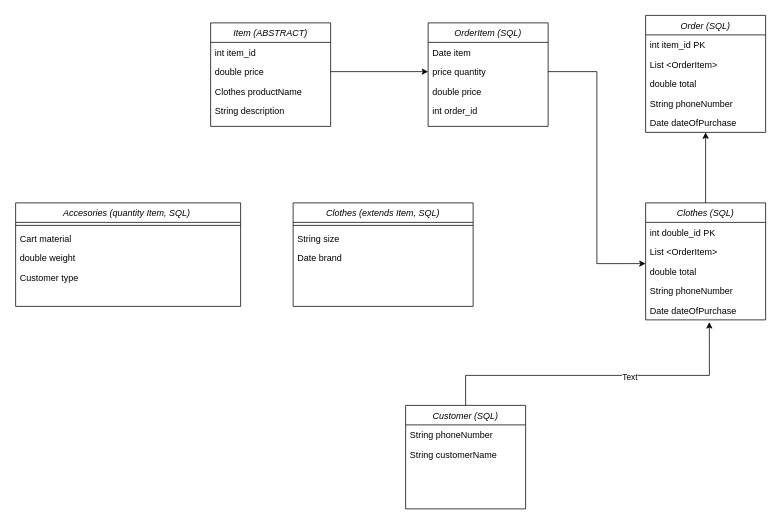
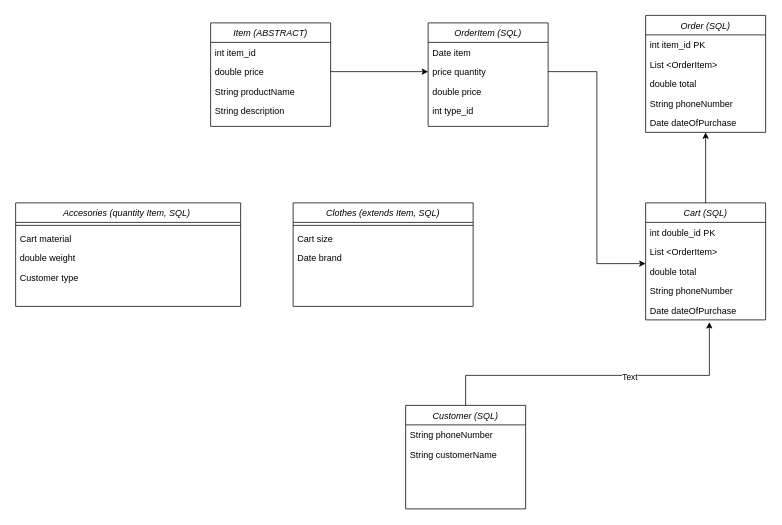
  <mxCell id="0" />
  <mxCell id="1" parent="0" />
  <mxCell id="2" value="Item (ABSTRACT)" style="swimlane;fontStyle=2;align=center;verticalAlign=top;childLayout=stackLayout;horizontal=1;startSize=26;horizontalStack=0;resizeParent=1;resizeLast=0;collapsible=1;marginBottom=0;rounded=0;shadow=0;strokeWidth=1;" parent="1" vertex="1"><mxGeometry x="280" y="30" width="160" height="138" as="geometry"><mxRectangle x="230" y="140" width="160" height="26" as="alternateBounds" /></mxGeometry></mxCell>
  <mxCell id="3" value="int item_id" style="text;align=left;verticalAlign=top;spacingLeft=4;spacingRight=4;overflow=hidden;rotatable=0;points=[[0,0.5],[1,0.5]];portConstraint=eastwest;" parent="2" vertex="1"><mxGeometry y="26" width="160" height="26" as="geometry" /></mxCell>
  <mxCell id="4" value="double price" style="text;align=left;verticalAlign=top;spacingLeft=4;spacingRight=4;overflow=hidden;rotatable=0;points=[[0,0.5],[1,0.5]];portConstraint=eastwest;rounded=0;shadow=0;html=0;" parent="2" vertex="1"><mxGeometry y="52" width="160" height="26" as="geometry" /></mxCell>
- <mxCell id="5" value="Clothes productName" style="text;align=left;verticalAlign=top;spacingLeft=4;spacingRight=4;overflow=hidden;rotatable=0;points=[[0,0.5],[1,0.5]];portConstraint=eastwest;rounded=0;shadow=0;html=0;" parent="2" vertex="1"><mxGeometry y="78" width="160" height="26" as="geometry" /></mxCell>
+ <mxCell id="5" value="String productName" style="text;align=left;verticalAlign=top;spacingLeft=4;spacingRight=4;overflow=hidden;rotatable=0;points=[[0,0.5],[1,0.5]];portConstraint=eastwest;rounded=0;shadow=0;html=0;" parent="2" vertex="1"><mxGeometry y="78" width="160" height="26" as="geometry" /></mxCell>
  <mxCell id="6" value="String description" style="text;align=left;verticalAlign=top;spacingLeft=4;spacingRight=4;overflow=hidden;rotatable=0;points=[[0,0.5],[1,0.5]];portConstraint=eastwest;rounded=0;shadow=0;html=0;" parent="2" vertex="1"><mxGeometry y="104" width="160" height="26" as="geometry" /></mxCell>
  <mxCell id="7" value="Clothes (extends Item, SQL)" style="swimlane;fontStyle=2;align=center;verticalAlign=top;childLayout=stackLayout;horizontal=1;startSize=26;horizontalStack=0;resizeParent=1;resizeLast=0;collapsible=1;marginBottom=0;rounded=0;shadow=0;strokeWidth=1;" parent="1" vertex="1"><mxGeometry x="390" y="270" width="240" height="138" as="geometry"><mxRectangle x="230" y="140" width="160" height="26" as="alternateBounds" /></mxGeometry></mxCell>
  <mxCell id="8" value="" style="line;html=1;strokeWidth=1;align=left;verticalAlign=middle;spacingTop=-1;spacingLeft=3;spacingRight=3;rotatable=0;labelPosition=right;points=[];portConstraint=eastwest;" parent="7" vertex="1"><mxGeometry y="26" width="240" height="8" as="geometry" /></mxCell>
- <mxCell id="9" value="String size" style="text;align=left;verticalAlign=top;spacingLeft=4;spacingRight=4;overflow=hidden;rotatable=0;points=[[0,0.5],[1,0.5]];portConstraint=eastwest;rounded=0;shadow=0;html=0;" parent="7" vertex="1"><mxGeometry y="34" width="240" height="26" as="geometry" /></mxCell>
+ <mxCell id="9" value="Cart size" style="text;align=left;verticalAlign=top;spacingLeft=4;spacingRight=4;overflow=hidden;rotatable=0;points=[[0,0.5],[1,0.5]];portConstraint=eastwest;rounded=0;shadow=0;html=0;" parent="7" vertex="1"><mxGeometry y="34" width="240" height="26" as="geometry" /></mxCell>
  <mxCell id="10" value="Date brand" style="text;align=left;verticalAlign=top;spacingLeft=4;spacingRight=4;overflow=hidden;rotatable=0;points=[[0,0.5],[1,0.5]];portConstraint=eastwest;rounded=0;shadow=0;html=0;" parent="7" vertex="1"><mxGeometry y="60" width="240" height="26" as="geometry" /></mxCell>
  <mxCell id="11" value="Accesories (quantity Item, SQL) " style="swimlane;fontStyle=2;align=center;verticalAlign=top;childLayout=stackLayout;horizontal=1;startSize=26;horizontalStack=0;resizeParent=1;resizeLast=0;collapsible=1;marginBottom=0;rounded=0;shadow=0;strokeWidth=1;" parent="1" vertex="1"><mxGeometry x="20" y="270" width="300" height="138" as="geometry"><mxRectangle x="230" y="140" width="160" height="26" as="alternateBounds" /></mxGeometry></mxCell>
  <mxCell id="12" value="" style="line;html=1;strokeWidth=1;align=left;verticalAlign=middle;spacingTop=-1;spacingLeft=3;spacingRight=3;rotatable=0;labelPosition=right;points=[];portConstraint=eastwest;" parent="11" vertex="1"><mxGeometry y="26" width="300" height="8" as="geometry" /></mxCell>
  <mxCell id="13" value="Cart material" style="text;align=left;verticalAlign=top;spacingLeft=4;spacingRight=4;overflow=hidden;rotatable=0;points=[[0,0.5],[1,0.5]];portConstraint=eastwest;rounded=0;shadow=0;html=0;" parent="11" vertex="1"><mxGeometry y="34" width="300" height="26" as="geometry" /></mxCell>
  <mxCell id="14" value="double weight" style="text;align=left;verticalAlign=top;spacingLeft=4;spacingRight=4;overflow=hidden;rotatable=0;points=[[0,0.5],[1,0.5]];portConstraint=eastwest;rounded=0;shadow=0;html=0;" parent="11" vertex="1"><mxGeometry y="60" width="300" height="26" as="geometry" /></mxCell>
  <mxCell id="15" value="Customer type" style="text;align=left;verticalAlign=top;spacingLeft=4;spacingRight=4;overflow=hidden;rotatable=0;points=[[0,0.5],[1,0.5]];portConstraint=eastwest;rounded=0;shadow=0;html=0;" parent="11" vertex="1"><mxGeometry y="86" width="300" height="32" as="geometry" /></mxCell>
  <mxCell id="16" value="Order (SQL)" style="swimlane;fontStyle=2;align=center;verticalAlign=top;childLayout=stackLayout;horizontal=1;startSize=26;horizontalStack=0;resizeParent=1;resizeLast=0;collapsible=1;marginBottom=0;rounded=0;shadow=0;strokeWidth=1;" parent="1" vertex="1"><mxGeometry x="860" y="20" width="160" height="156" as="geometry"><mxRectangle x="230" y="140" width="160" height="26" as="alternateBounds" /></mxGeometry></mxCell>
  <mxCell id="17" value="int item_id PK" style="text;align=left;verticalAlign=top;spacingLeft=4;spacingRight=4;overflow=hidden;rotatable=0;points=[[0,0.5],[1,0.5]];portConstraint=eastwest;" parent="16" vertex="1"><mxGeometry y="26" width="160" height="26" as="geometry" /></mxCell>
  <mxCell id="18" value="List &lt;OrderItem&gt;" style="text;align=left;verticalAlign=top;spacingLeft=4;spacingRight=4;overflow=hidden;rotatable=0;points=[[0,0.5],[1,0.5]];portConstraint=eastwest;rounded=0;shadow=0;html=0;" parent="16" vertex="1"><mxGeometry y="52" width="160" height="26" as="geometry" /></mxCell>
  <mxCell id="19" value="double total" style="text;align=left;verticalAlign=top;spacingLeft=4;spacingRight=4;overflow=hidden;rotatable=0;points=[[0,0.5],[1,0.5]];portConstraint=eastwest;rounded=0;shadow=0;html=0;" parent="16" vertex="1"><mxGeometry y="78" width="160" height="26" as="geometry" /></mxCell>
  <mxCell id="20" value="String phoneNumber" style="text;align=left;verticalAlign=top;spacingLeft=4;spacingRight=4;overflow=hidden;rotatable=0;points=[[0,0.5],[1,0.5]];portConstraint=eastwest;rounded=0;shadow=0;html=0;" parent="16" vertex="1"><mxGeometry y="104" width="160" height="26" as="geometry" /></mxCell>
  <mxCell id="21" value="Date dateOfPurchase" style="text;align=left;verticalAlign=top;spacingLeft=4;spacingRight=4;overflow=hidden;rotatable=0;points=[[0,0.5],[1,0.5]];portConstraint=eastwest;rounded=0;shadow=0;html=0;" parent="16" vertex="1"><mxGeometry y="130" width="160" height="26" as="geometry" /></mxCell>
  <mxCell id="22" style="edgeStyle=none;html=1;exitX=0.5;exitY=0;exitDx=0;exitDy=0;" edge="1" parent="1" source="23" target="21"><mxGeometry relative="1" as="geometry" /></mxCell>
- <mxCell id="23" value="Clothes (SQL)" style="swimlane;fontStyle=2;align=center;verticalAlign=top;childLayout=stackLayout;horizontal=1;startSize=26;horizontalStack=0;resizeParent=1;resizeLast=0;collapsible=1;marginBottom=0;rounded=0;shadow=0;strokeWidth=1;" parent="1" vertex="1"><mxGeometry x="860" y="270" width="160" height="156" as="geometry"><mxRectangle x="230" y="140" width="160" height="26" as="alternateBounds" /></mxGeometry></mxCell>
+ <mxCell id="23" value="Cart (SQL)" style="swimlane;fontStyle=2;align=center;verticalAlign=top;childLayout=stackLayout;horizontal=1;startSize=26;horizontalStack=0;resizeParent=1;resizeLast=0;collapsible=1;marginBottom=0;rounded=0;shadow=0;strokeWidth=1;" parent="1" vertex="1"><mxGeometry x="860" y="270" width="160" height="156" as="geometry"><mxRectangle x="230" y="140" width="160" height="26" as="alternateBounds" /></mxGeometry></mxCell>
  <mxCell id="24" value="int double_id PK" style="text;align=left;verticalAlign=top;spacingLeft=4;spacingRight=4;overflow=hidden;rotatable=0;points=[[0,0.5],[1,0.5]];portConstraint=eastwest;rounded=0;shadow=0;html=0;" parent="23" vertex="1"><mxGeometry y="26" width="160" height="26" as="geometry" /></mxCell>
  <mxCell id="25" value="List &lt;OrderItem&gt;" style="text;align=left;verticalAlign=top;spacingLeft=4;spacingRight=4;overflow=hidden;rotatable=0;points=[[0,0.5],[1,0.5]];portConstraint=eastwest;" parent="23" vertex="1"><mxGeometry y="52" width="160" height="26" as="geometry" /></mxCell>
  <mxCell id="26" value="double total" style="text;align=left;verticalAlign=top;spacingLeft=4;spacingRight=4;overflow=hidden;rotatable=0;points=[[0,0.5],[1,0.5]];portConstraint=eastwest;rounded=0;shadow=0;html=0;" parent="23" vertex="1"><mxGeometry y="78" width="160" height="26" as="geometry" /></mxCell>
  <mxCell id="27" value="String phoneNumber" style="text;align=left;verticalAlign=top;spacingLeft=4;spacingRight=4;overflow=hidden;rotatable=0;points=[[0,0.5],[1,0.5]];portConstraint=eastwest;rounded=0;shadow=0;html=0;" parent="23" vertex="1"><mxGeometry y="104" width="160" height="26" as="geometry" /></mxCell>
  <mxCell id="28" value="Date dateOfPurchase" style="text;align=left;verticalAlign=top;spacingLeft=4;spacingRight=4;overflow=hidden;rotatable=0;points=[[0,0.5],[1,0.5]];portConstraint=eastwest;rounded=0;shadow=0;html=0;" parent="23" vertex="1"><mxGeometry y="130" width="160" height="26" as="geometry" /></mxCell>
  <mxCell id="29" value="Customer (SQL)" style="swimlane;fontStyle=2;align=center;verticalAlign=top;childLayout=stackLayout;horizontal=1;startSize=26;horizontalStack=0;resizeParent=1;resizeLast=0;collapsible=1;marginBottom=0;rounded=0;shadow=0;strokeWidth=1;" parent="1" vertex="1"><mxGeometry x="540" y="540" width="160" height="138" as="geometry"><mxRectangle x="230" y="140" width="160" height="26" as="alternateBounds" /></mxGeometry></mxCell>
  <mxCell id="30" value="String phoneNumber" style="text;align=left;verticalAlign=top;spacingLeft=4;spacingRight=4;overflow=hidden;rotatable=0;points=[[0,0.5],[1,0.5]];portConstraint=eastwest;rounded=0;shadow=0;html=0;" parent="29" vertex="1"><mxGeometry y="26" width="160" height="26" as="geometry" /></mxCell>
  <mxCell id="31" value="String customerName" style="text;align=left;verticalAlign=top;spacingLeft=4;spacingRight=4;overflow=hidden;rotatable=0;points=[[0,0.5],[1,0.5]];portConstraint=eastwest;rounded=0;shadow=0;html=0;" parent="29" vertex="1"><mxGeometry y="52" width="160" height="26" as="geometry" /></mxCell>
  <mxCell id="32" value="OrderItem (SQL)&#10;" style="swimlane;fontStyle=2;align=center;verticalAlign=top;childLayout=stackLayout;horizontal=1;startSize=26;horizontalStack=0;resizeParent=1;resizeLast=0;collapsible=1;marginBottom=0;rounded=0;shadow=0;strokeWidth=1;" parent="1" vertex="1"><mxGeometry x="570" y="30" width="160" height="138" as="geometry"><mxRectangle x="230" y="140" width="160" height="26" as="alternateBounds" /></mxGeometry></mxCell>
  <mxCell id="33" value="Date item" style="text;align=left;verticalAlign=top;spacingLeft=4;spacingRight=4;overflow=hidden;rotatable=0;points=[[0,0.5],[1,0.5]];portConstraint=eastwest;" parent="32" vertex="1"><mxGeometry y="26" width="160" height="26" as="geometry" /></mxCell>
  <mxCell id="34" value="price quantity" style="text;align=left;verticalAlign=top;spacingLeft=4;spacingRight=4;overflow=hidden;rotatable=0;points=[[0,0.5],[1,0.5]];portConstraint=eastwest;rounded=0;shadow=0;html=0;" parent="32" vertex="1"><mxGeometry y="52" width="160" height="26" as="geometry" /></mxCell>
  <mxCell id="35" value="double price" style="text;align=left;verticalAlign=top;spacingLeft=4;spacingRight=4;overflow=hidden;rotatable=0;points=[[0,0.5],[1,0.5]];portConstraint=eastwest;rounded=0;shadow=0;html=0;" parent="32" vertex="1"><mxGeometry y="78" width="160" height="26" as="geometry" /></mxCell>
- <mxCell id="36" value="int order_id" style="text;align=left;verticalAlign=top;spacingLeft=4;spacingRight=4;overflow=hidden;rotatable=0;points=[[0,0.5],[1,0.5]];portConstraint=eastwest;rounded=0;shadow=0;html=0;" parent="32" vertex="1"><mxGeometry y="104" width="160" height="26" as="geometry" /></mxCell>
+ <mxCell id="36" value="int type_id" style="text;align=left;verticalAlign=top;spacingLeft=4;spacingRight=4;overflow=hidden;rotatable=0;points=[[0,0.5],[1,0.5]];portConstraint=eastwest;rounded=0;shadow=0;html=0;" parent="32" vertex="1"><mxGeometry y="104" width="160" height="26" as="geometry" /></mxCell>
  <mxCell id="37" style="edgeStyle=orthogonalEdgeStyle;rounded=0;orthogonalLoop=1;jettySize=auto;html=1;exitX=1;exitY=0.5;exitDx=0;exitDy=0;entryX=0;entryY=0.115;entryDx=0;entryDy=0;entryPerimeter=0;" parent="1" source="34" target="26" edge="1"><mxGeometry relative="1" as="geometry" /></mxCell>
  <mxCell id="38" style="edgeStyle=orthogonalEdgeStyle;rounded=0;orthogonalLoop=1;jettySize=auto;html=1;entryX=0.531;entryY=1.115;entryDx=0;entryDy=0;entryPerimeter=0;" parent="1" source="29" target="28" edge="1"><mxGeometry relative="1" as="geometry"><Array as="points"><mxPoint x="620" y="500" /><mxPoint x="945" y="500" /></Array></mxGeometry></mxCell>
  <mxCell id="39" value="Text" style="edgeLabel;html=1;align=center;verticalAlign=middle;resizable=0;points=[];" parent="38" vertex="1" connectable="0"><mxGeometry x="0.184" y="-1" relative="1" as="geometry"><mxPoint as="offset" /></mxGeometry></mxCell>
  <mxCell id="40" style="edgeStyle=none;html=1;exitX=1;exitY=0.5;exitDx=0;exitDy=0;entryX=0;entryY=0.5;entryDx=0;entryDy=0;" edge="1" parent="1" source="4" target="34"><mxGeometry relative="1" as="geometry" /></mxCell>
